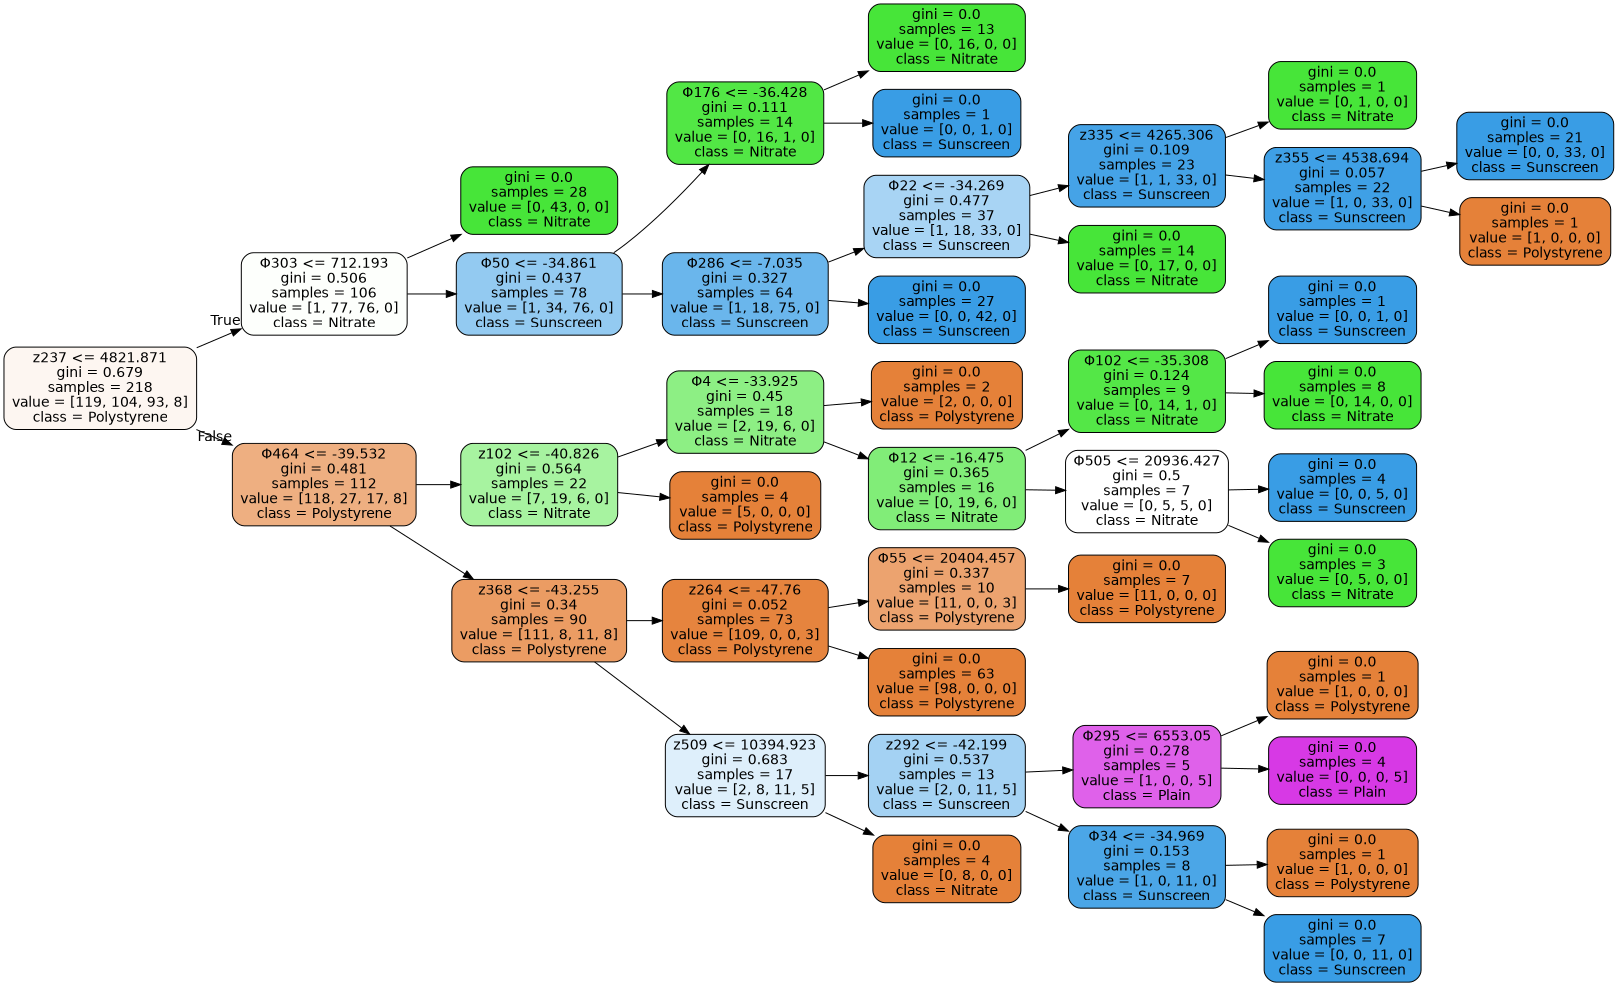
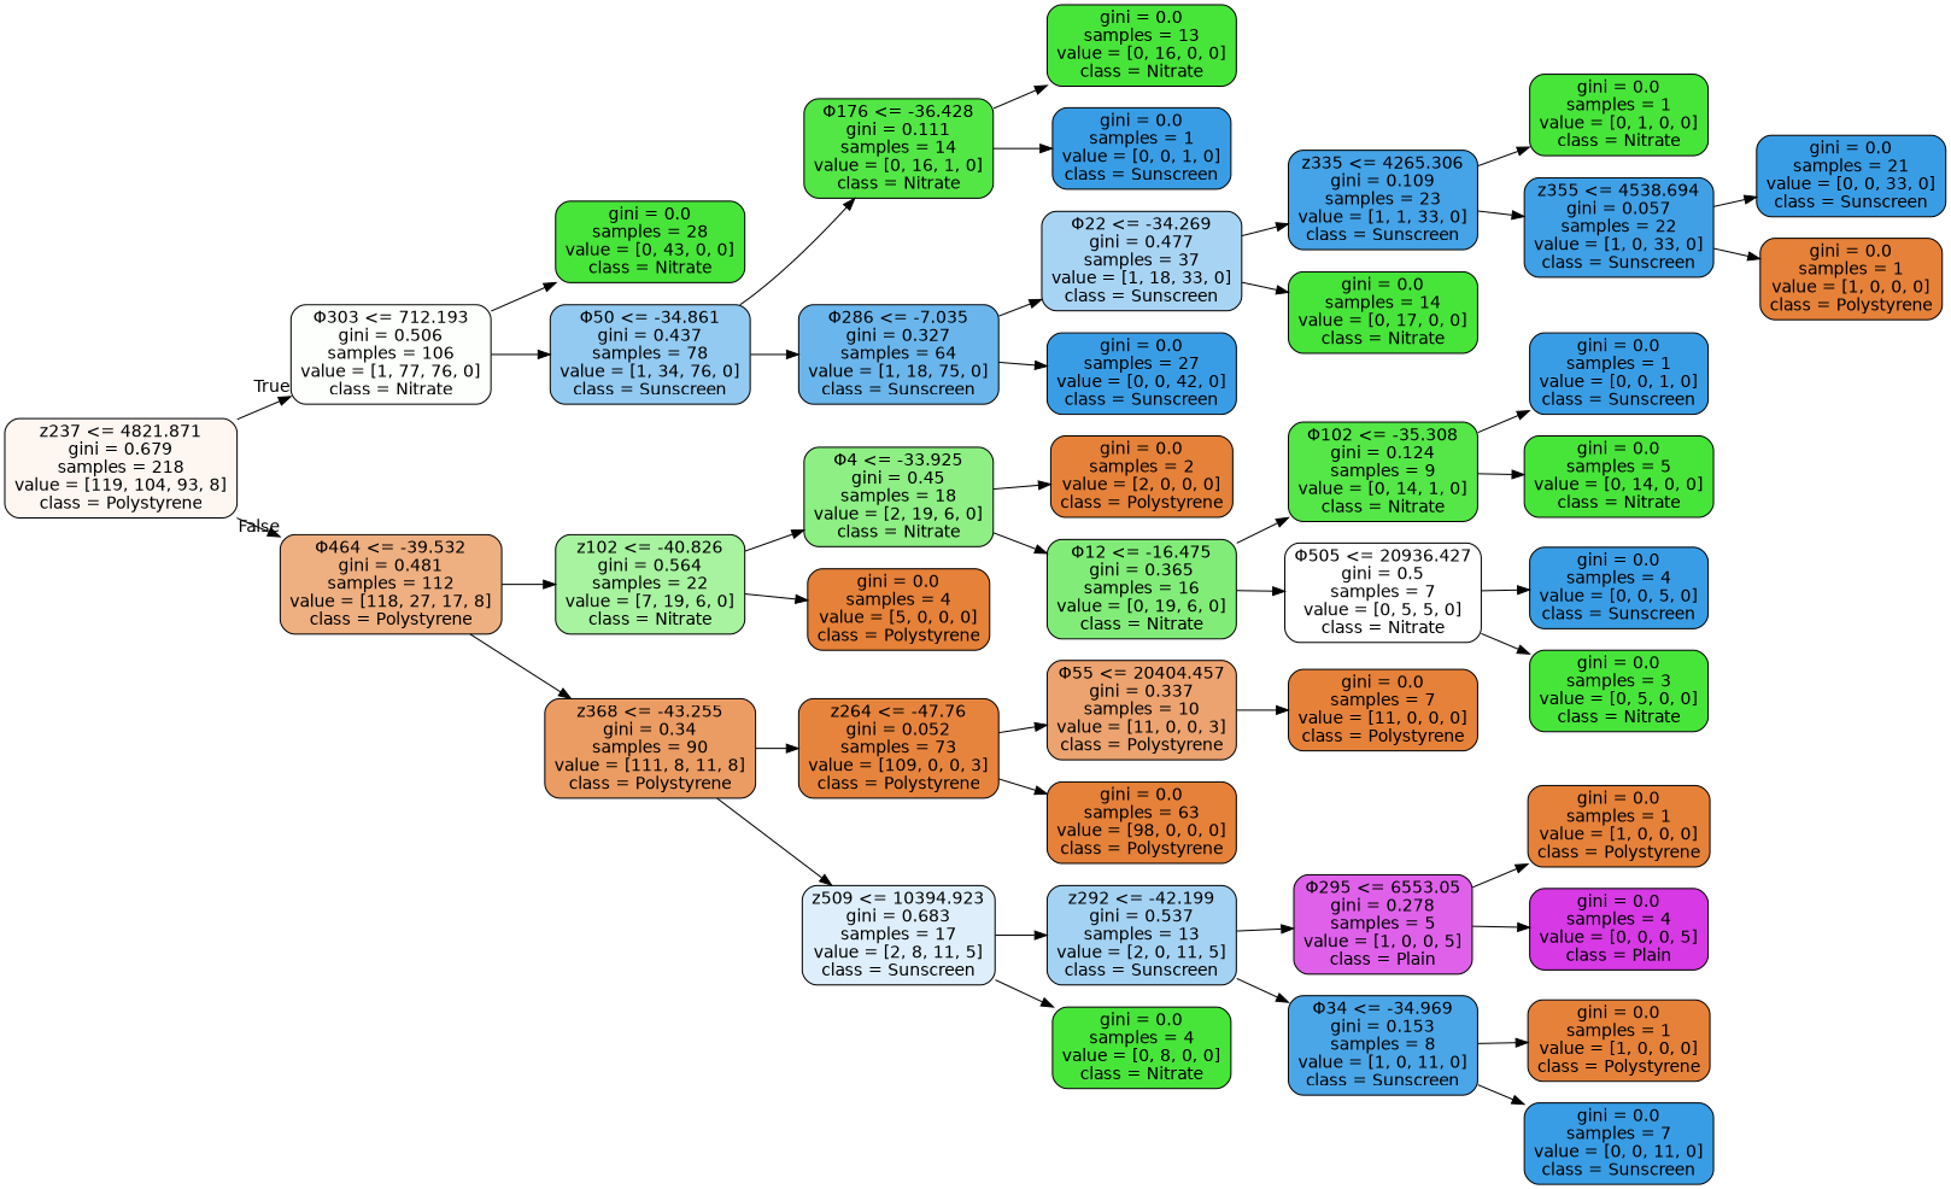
  digraph {
    rankdir=LR
    node [color=black fillcolor="#47e539" fontname=helvetica shape=box style="filled, rounded"]
    edge [fontname=helvetica]
    n1 [fillcolor="#fdf6f1" label="z237 <= 4821.871\ngini = 0.679\nsamples = 218\nvalue = [119, 104, 93, 8]\nclass = Polystyrene"]
    n2 [fillcolor="#fdfffc" label="Φ303 <= 712.193\ngini = 0.506\nsamples = 106\nvalue = [1, 77, 76, 0]\nclass = Nitrate"]
    n3 [fillcolor="#eeaf81" label="Φ464 <= -39.532\ngini = 0.481\nsamples = 112\nvalue = [118, 27, 17, 8]\nclass = Polystyrene"]
    n4 [label="gini = 0.0\nsamples = 28\nvalue = [0, 43, 0, 0]\nclass = Nitrate"]
    n5 [fillcolor="#93caf1" label="Φ50 <= -34.861\ngini = 0.437\nsamples = 78\nvalue = [1, 34, 76, 0]\nclass = Sunscreen"]
    n6 [fillcolor="#a7f3a0" label="z102 <= -40.826\ngini = 0.564\nsamples = 22\nvalue = [7, 19, 6, 0]\nclass = Nitrate"]
    n7 [fillcolor="#eb9c63" label="z368 <= -43.255\ngini = 0.34\nsamples = 90\nvalue = [111, 8, 11, 8]\nclass = Polystyrene"]
    n8 [fillcolor="#52e745" label="Φ176 <= -36.428\ngini = 0.111\nsamples = 14\nvalue = [0, 16, 1, 0]\nclass = Nitrate"]
    n9 [fillcolor="#6ab6ec" label="Φ286 <= -7.035\ngini = 0.327\nsamples = 64\nvalue = [1, 18, 75, 0]\nclass = Sunscreen"]
    n10 [label="gini = 0.0\nsamples = 13\nvalue = [0, 16, 0, 0]\nclass = Nitrate"]
    n11 [fillcolor="#399de5" label="gini = 0.0\nsamples = 1\nvalue = [0, 0, 1, 0]\nclass = Sunscreen"]
    n12 [fillcolor="#a8d4f4" label="Φ22 <= -34.269\ngini = 0.477\nsamples = 37\nvalue = [1, 18, 33, 0]\nclass = Sunscreen"]
    n13 [fillcolor="#399de5" label="gini = 0.0\nsamples = 27\nvalue = [0, 0, 42, 0]\nclass = Sunscreen"]
    n14 [fillcolor="#45a3e7" label="z335 <= 4265.306\ngini = 0.109\nsamples = 23\nvalue = [1, 1, 33, 0]\nclass = Sunscreen"]
    n15 [label="gini = 0.0\nsamples = 14\nvalue = [0, 17, 0, 0]\nclass = Nitrate"]
    n16 [label="gini = 0.0\nsamples = 1\nvalue = [0, 1, 0, 0]\nclass = Nitrate"]
    n17 [fillcolor="#3fa0e6" label="z355 <= 4538.694\ngini = 0.057\nsamples = 22\nvalue = [1, 0, 33, 0]\nclass = Sunscreen"]
    n18 [fillcolor="#399de5" label="gini = 0.0\nsamples = 21\nvalue = [0, 0, 33, 0]\nclass = Sunscreen"]
    n19 [fillcolor="#e58139" label="gini = 0.0\nsamples = 1\nvalue = [1, 0, 0, 0]\nclass = Polystyrene"]
    n20 [fillcolor="#8def84" label="Φ4 <= -33.925\ngini = 0.45\nsamples = 18\nvalue = [2, 19, 6, 0]\nclass = Nitrate"]
    n21 [fillcolor="#e58139" label="gini = 0.0\nsamples = 4\nvalue = [5, 0, 0, 0]\nclass = Polystyrene"]
    n22 [fillcolor="#e6843e" label="z264 <= -47.76\ngini = 0.052\nsamples = 73\nvalue = [109, 0, 0, 3]\nclass = Polystyrene"]
    n23 [fillcolor="#deeffb" label="z509 <= 10394.923\ngini = 0.683\nsamples = 17\nvalue = [2, 8, 11, 5]\nclass = Sunscreen"]
    n24 [fillcolor="#e58139" label="gini = 0.0\nsamples = 2\nvalue = [2, 0, 0, 0]\nclass = Polystyrene"]
    n25 [fillcolor="#81ed78" label="Φ12 <= -16.475\ngini = 0.365\nsamples = 16\nvalue = [0, 19, 6, 0]\nclass = Nitrate"]
    n26 [fillcolor="#54e747" label="Φ102 <= -35.308\ngini = 0.124\nsamples = 9\nvalue = [0, 14, 1, 0]\nclass = Nitrate"]
    n27 [fillcolor="#ffffff" label="Φ505 <= 20936.427\ngini = 0.5\nsamples = 7\nvalue = [0, 5, 5, 0]\nclass = Nitrate"]
    n28 [fillcolor="#399de5" label="gini = 0.0\nsamples = 1\nvalue = [0, 0, 1, 0]\nclass = Sunscreen"]
-   n29 [label="gini = 0.0\nsamples = 8\nvalue = [0, 14, 0, 0]\nclass = Nitrate"]
+   n29 [label="gini = 0.0\nsamples = 5\nvalue = [0, 14, 0, 0]\nclass = Nitrate"]
    n30 [fillcolor="#399de5" label="gini = 0.0\nsamples = 4\nvalue = [0, 0, 5, 0]\nclass = Sunscreen"]
    n31 [label="gini = 0.0\nsamples = 3\nvalue = [0, 5, 0, 0]\nclass = Nitrate"]
    n32 [fillcolor="#eca36f" label="Φ55 <= 20404.457\ngini = 0.337\nsamples = 10\nvalue = [11, 0, 0, 3]\nclass = Polystyrene"]
    n33 [fillcolor="#e58139" label="gini = 0.0\nsamples = 63\nvalue = [98, 0, 0, 0]\nclass = Polystyrene"]
    n34 [fillcolor="#a4d2f3" label="z292 <= -42.199\ngini = 0.537\nsamples = 13\nvalue = [2, 0, 11, 5]\nclass = Sunscreen"]
-   n35 [fillcolor="#e58139" label="gini = 0.0\nsamples = 4\nvalue = [0, 8, 0, 0]\nclass = Nitrate"]
+   n35 [label="gini = 0.0\nsamples = 4\nvalue = [0, 8, 0, 0]\nclass = Nitrate"]
    n36 [fillcolor="#e58139" label="gini = 0.0\nsamples = 7\nvalue = [11, 0, 0, 0]\nclass = Polystyrene"]
    n37 [fillcolor="#df61ea" label="Φ295 <= 6553.05\ngini = 0.278\nsamples = 5\nvalue = [1, 0, 0, 5]\nclass = Plain"]
    n38 [fillcolor="#4ba6e7" label="Φ34 <= -34.969\ngini = 0.153\nsamples = 8\nvalue = [1, 0, 11, 0]\nclass = Sunscreen"]
    n39 [fillcolor="#e58139" label="gini = 0.0\nsamples = 1\nvalue = [1, 0, 0, 0]\nclass = Polystyrene"]
    n40 [fillcolor="#d739e5" label="gini = 0.0\nsamples = 4\nvalue = [0, 0, 0, 5]\nclass = Plain"]
    n41 [fillcolor="#e58139" label="gini = 0.0\nsamples = 1\nvalue = [1, 0, 0, 0]\nclass = Polystyrene"]
    n42 [fillcolor="#399de5" label="gini = 0.0\nsamples = 7\nvalue = [0, 0, 11, 0]\nclass = Sunscreen"]
    n1 -> n2 [headlabel=True labelangle=45 labeldistance=2.5]
    n1 -> n3 [headlabel=False labelangle=-45 labeldistance=2.5]
    n2 -> n4
    n2 -> n5
    n3 -> n6
    n3 -> n7
    n5 -> n8
    n5 -> n9
    n6 -> n20
    n6 -> n21
    n7 -> n22
    n7 -> n23
    n8 -> n10
    n8 -> n11
    n9 -> n12
    n9 -> n13
    n12 -> n14
    n12 -> n15
    n14 -> n16
    n14 -> n17
    n17 -> n18
    n17 -> n19
    n20 -> n24
    n20 -> n25
    n22 -> n32
    n22 -> n33
    n23 -> n34
    n23 -> n35
    n25 -> n26
    n25 -> n27
    n26 -> n28
    n26 -> n29
    n27 -> n30
    n27 -> n31
    n32 -> n36
    n34 -> n37
    n34 -> n38
    n37 -> n39
    n37 -> n40
    n38 -> n41
    n38 -> n42
  }
